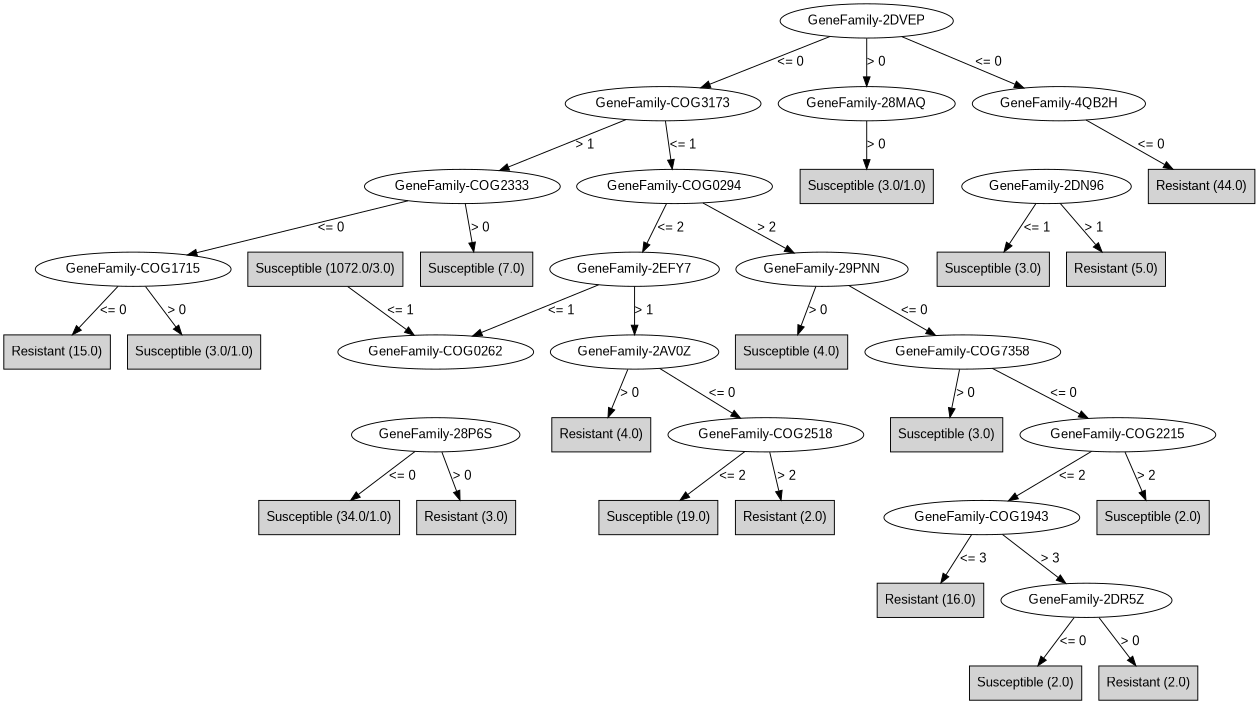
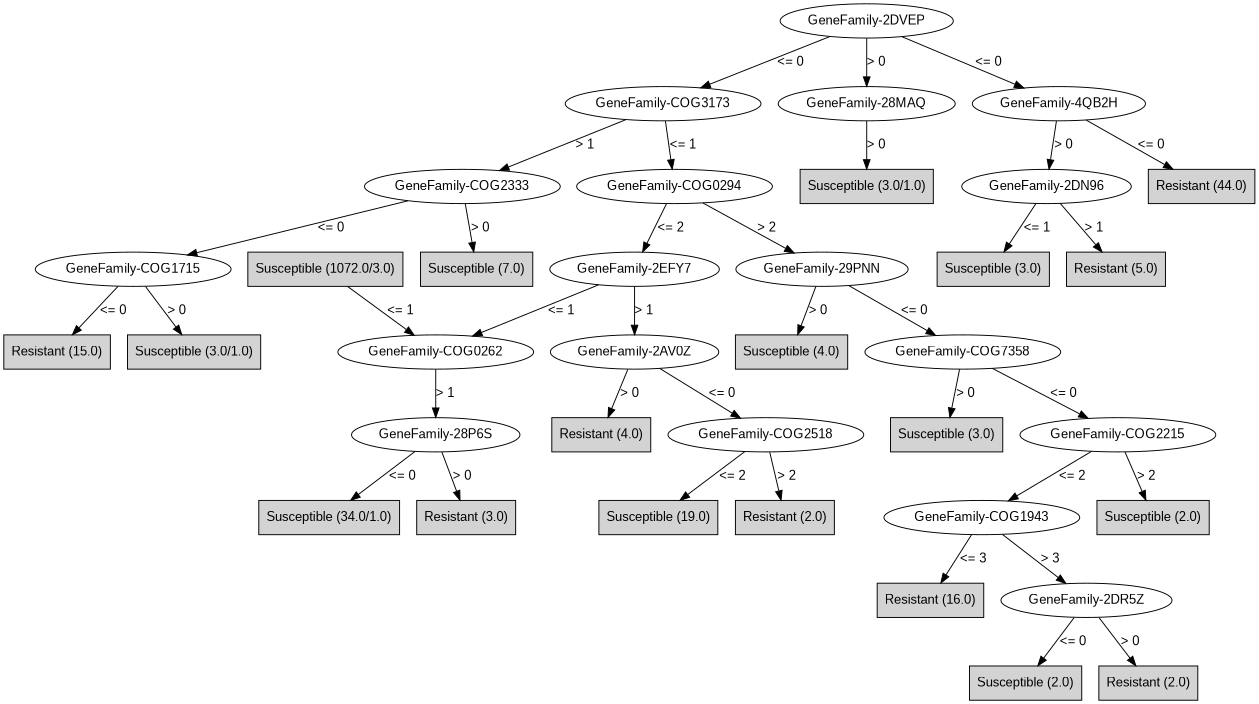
  digraph {
    fontname="Liberation Sans"
    node [fontname="Liberation Sans" shape=box style=filled]
    edge [fontname="Liberation Sans"]
    n1 [label="GeneFamily-2DVEP" shape="" style=""]
    n2 [label="GeneFamily-COG3173" shape="" style=""]
    n3 [label="GeneFamily-28MAQ" shape="" style=""]
    n4 [label="GeneFamily-4QB2H" shape="" style=""]
    n5 [label="GeneFamily-COG0294" shape="" style=""]
    n6 [label="GeneFamily-COG2333" shape="" style=""]
    n7 [label="Susceptible (3.0/1.0)"]
    n8 [label="GeneFamily-2EFY7" shape="" style=""]
    n9 [label="GeneFamily-29PNN" shape="" style=""]
    n10 [label="GeneFamily-COG1715" shape="" style=""]
    n11 [label="Susceptible (7.0)"]
    n12 [label="GeneFamily-COG0262" shape="" style=""]
    n13 [label="GeneFamily-2AV0Z" shape="" style=""]
    n14 [label="GeneFamily-COG7358" shape="" style=""]
    n15 [label="Susceptible (4.0)"]
    n16 [label="GeneFamily-28P6S" shape="" style=""]
    n17 [label="GeneFamily-COG2518" shape="" style=""]
    n18 [label="Resistant (4.0)"]
    n19 [label="Susceptible (1072.0/3.0)"]
    n20 [label="Susceptible (34.0/1.0)"]
    n21 [label="Resistant (3.0)"]
    n22 [label="Susceptible (19.0)"]
    n23 [label="Resistant (2.0)"]
    n24 [label="GeneFamily-COG2215" shape="" style=""]
    n25 [label="Susceptible (3.0)"]
    n26 [label="GeneFamily-COG1943" shape="" style=""]
    n27 [label="Susceptible (2.0)"]
    n28 [label="Resistant (16.0)"]
    n29 [label="GeneFamily-2DR5Z" shape="" style=""]
    n30 [label="Susceptible (2.0)"]
    n31 [label="Resistant (2.0)"]
    n32 [label="Resistant (15.0)"]
    n33 [label="Susceptible (3.0/1.0)"]
    n34 [label="Resistant (44.0)"]
    n35 [label="GeneFamily-2DN96" shape="" style=""]
    n36 [label="Susceptible (3.0)"]
    n37 [label="Resistant (5.0)"]
    n1 -> n2 [label="<= 0"]
    n1 -> n3 [label="> 0"]
    n1 -> n4 [label="<= 0"]
    n2 -> n5 [label="<= 1"]
    n2 -> n6 [label="> 1"]
    n3 -> n7 [label="> 0"]
    n4 -> n34 [label="<= 0"]
+   n4 -> n35 [label="> 0"]
    n5 -> n8 [label="<= 2"]
    n5 -> n9 [label="> 2"]
    n6 -> n10 [label="<= 0"]
    n6 -> n11 [label="> 0"]
    n8 -> n12 [label="<= 1"]
    n8 -> n13 [label="> 1"]
    n9 -> n14 [label="<= 0"]
    n9 -> n15 [label="> 0"]
    n10 -> n32 [label="<= 0"]
    n10 -> n33 [label="> 0"]
+   n12 -> n16 [label="> 1"]
    n13 -> n17 [label="<= 0"]
    n13 -> n18 [label="> 0"]
    n14 -> n24 [label="<= 0"]
    n14 -> n25 [label="> 0"]
    n16 -> n20 [label="<= 0"]
    n16 -> n21 [label="> 0"]
    n17 -> n22 [label="<= 2"]
    n17 -> n23 [label="> 2"]
    n19 -> n12 [label="<= 1"]
    n24 -> n26 [label="<= 2"]
    n24 -> n27 [label="> 2"]
    n26 -> n28 [label="<= 3"]
    n26 -> n29 [label="> 3"]
    n29 -> n30 [label="<= 0"]
    n29 -> n31 [label="> 0"]
    n35 -> n36 [label="<= 1"]
    n35 -> n37 [label="> 1"]
  }
